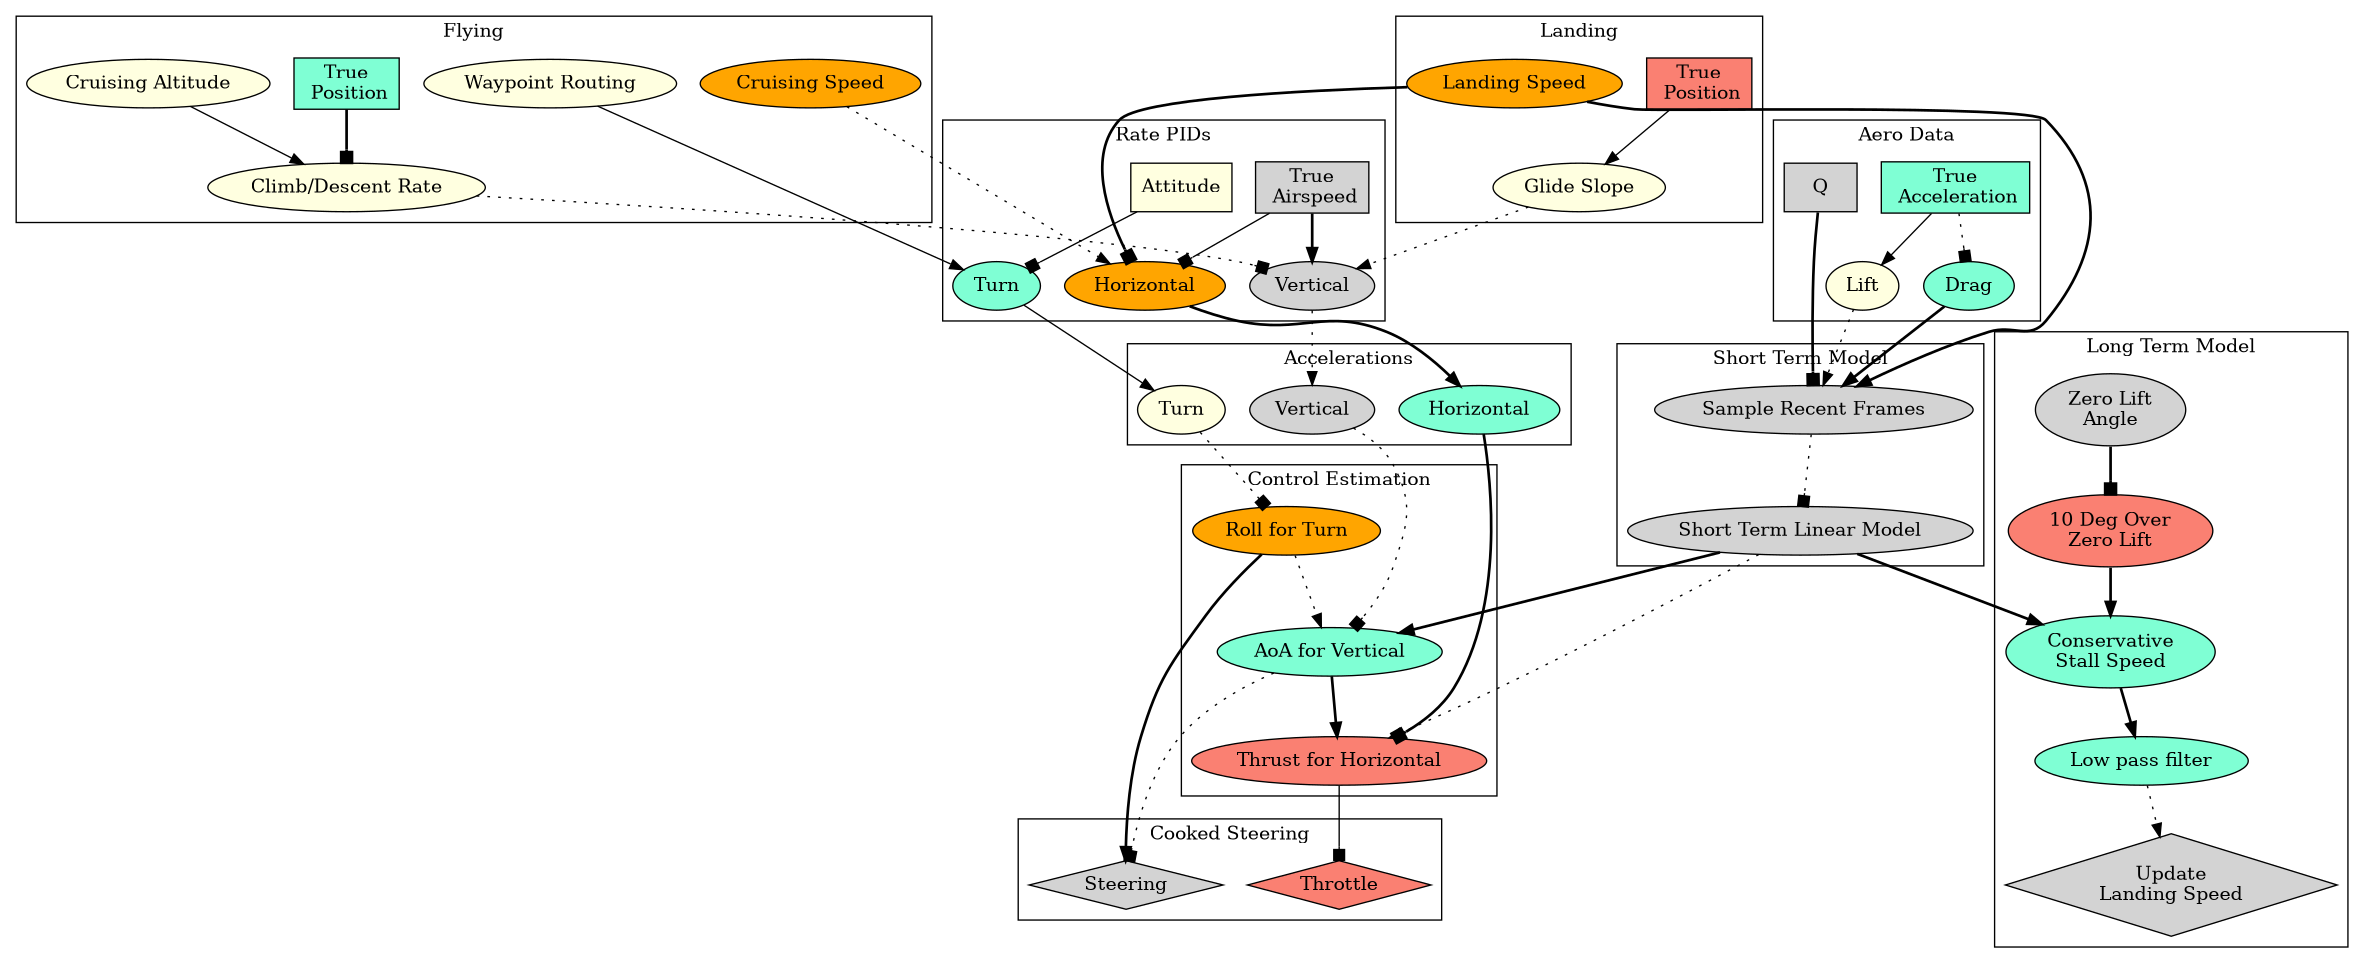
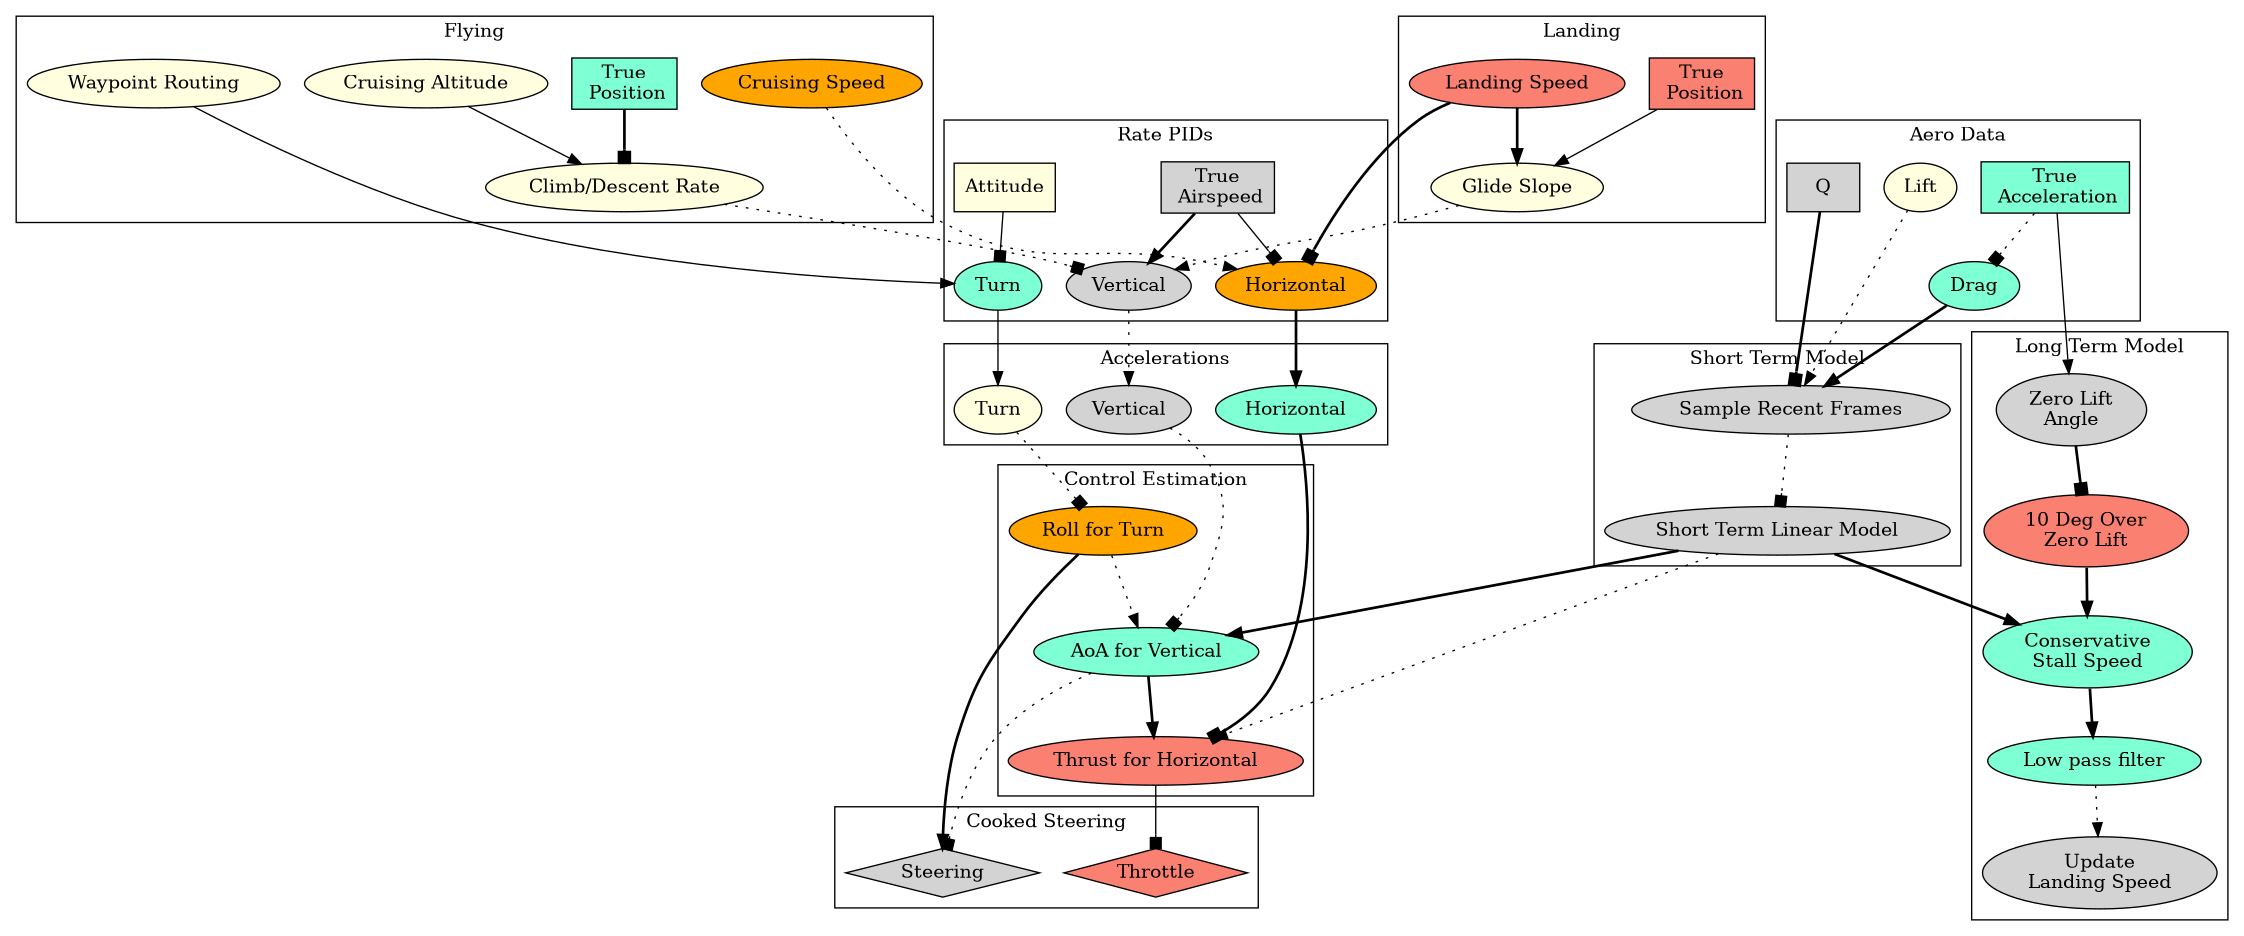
  digraph {
    fontname="DejaVu Serif"
    node [fillcolor=lightgrey fontname="DejaVu Serif" style=filled]
    edge [arrowhead=normal fontname="DejaVu Serif" style=bold]
    n1 [label=Q shape=box]
    n2 [fillcolor=aquamarine label="True\n Acceleration" shape=box]
    n3 [fillcolor=lightyellow label=Lift]
    n4 [fillcolor=aquamarine label=Drag]
    n5 [label="Sample Recent Frames"]
    n6 [label="Short Term Linear Model"]
    n7 [fillcolor=aquamarine label=Horizontal]
    n8 [label=Vertical]
    n9 [fillcolor=lightyellow label=Turn]
    n10 [fillcolor=lightyellow label=Attitude shape=box]
    n11 [label="True\n Airspeed" shape=box]
    n12 [fillcolor=orange label=Horizontal]
    n13 [label=Vertical]
    n14 [fillcolor=aquamarine label=Turn]
    n15 [fillcolor=orange label="Roll for Turn"]
    n16 [fillcolor=aquamarine label="AoA for Vertical"]
    n17 [fillcolor=salmon label="Thrust for Horizontal"]
    n18 [label=Steering shape=diamond]
    n19 [fillcolor=salmon label=Throttle shape=diamond]
    n20 [fillcolor=aquamarine label="True\n Position" shape=box]
    n21 [fillcolor=lightyellow label="Climb/Descent Rate"]
    n22 [fillcolor=orange label="Cruising Speed"]
    n23 [fillcolor=lightyellow label="Cruising Altitude"]
    n24 [fillcolor=lightyellow label="Waypoint Routing"]
    n25 [fillcolor=salmon label="True\n Position" shape=box]
    n26 [fillcolor=lightyellow label="Glide Slope"]
-   n27 [fillcolor=orange label="Landing Speed"]
+   n27 [fillcolor=salmon label="Landing Speed"]
    n28 [label="Zero Lift\nAngle"]
    n29 [fillcolor=salmon label="10 Deg Over\nZero Lift"]
    n30 [fillcolor=aquamarine label="Conservative\nStall Speed"]
    n31 [fillcolor=aquamarine label="Low pass filter"]
-   n32 [label="Update\nLanding Speed" shape=diamond]
+   n32 [label="Update\nLanding Speed"]
    subgraph cluster_1 {
      label="Aero Data"
      n1
      n2
      n3
      n4
    }
    subgraph cluster_2 {
      label="Short Term Model"
      n5
      n6
    }
    subgraph cluster_3 {
      label=Accelerations
      n7
      n8
      n9
    }
    subgraph cluster_4 {
      label="Rate PIDs"
      n10
      n11
      n12
      n13
      n14
    }
    subgraph cluster_5 {
      label="Control Estimation"
      n15
      n16
      n17
    }
    subgraph cluster_6 {
      label="Cooked Steering"
      n18
      n19
    }
    subgraph cluster_7 {
      label=Flying
      n20
      n21
      n22
      n23
      n24
    }
    subgraph cluster_8 {
      label=Landing
      n25
      n26
      n27
    }
    subgraph cluster_9 {
      label="Long Term Model"
      n28
      n29
      n30
      n31
      n32
    }
    n1 -> n5 [arrowhead=box]
-   n2 -> n3 [style=solid]
+   n2 -> n28 [style=solid]
    n2 -> n4 [arrowhead=box style=dotted]
    n3 -> n5 [style=dotted]
    n4 -> n5
    n5 -> n6 [arrowhead=box style=dotted]
    n6 -> n16
    n6 -> n17 [style=dotted]
    n6 -> n30
    n7 -> n17 [arrowhead=box]
    n8 -> n16 [arrowhead=box style=dotted]
    n9 -> n15 [arrowhead=box style=dotted]
    n10 -> n14 [arrowhead=box style=solid]
    n11 -> n12 [arrowhead=box style=solid]
    n11 -> n13
    n12 -> n7
    n13 -> n8 [style=dotted]
    n14 -> n9 [style=solid]
    n15 -> n16 [style=dotted]
    n15 -> n18
    n16 -> n17
    n16 -> n18 [arrowhead=box style=dotted]
    n17 -> n19 [arrowhead=box style=solid]
    n20 -> n21 [arrowhead=box]
    n21 -> n13 [arrowhead=box style=dotted]
    n22 -> n12 [style=dotted]
    n23 -> n21 [style=solid]
    n24 -> n14 [style=solid]
    n25 -> n26 [style=solid]
    n26 -> n13 [style=dotted]
    n27 -> n12 [arrowhead=box]
-   n27 -> n5
+   n27 -> n26
    n28 -> n29 [arrowhead=box]
    n29 -> n30
    n30 -> n31
    n31 -> n32 [style=dotted]
  }
